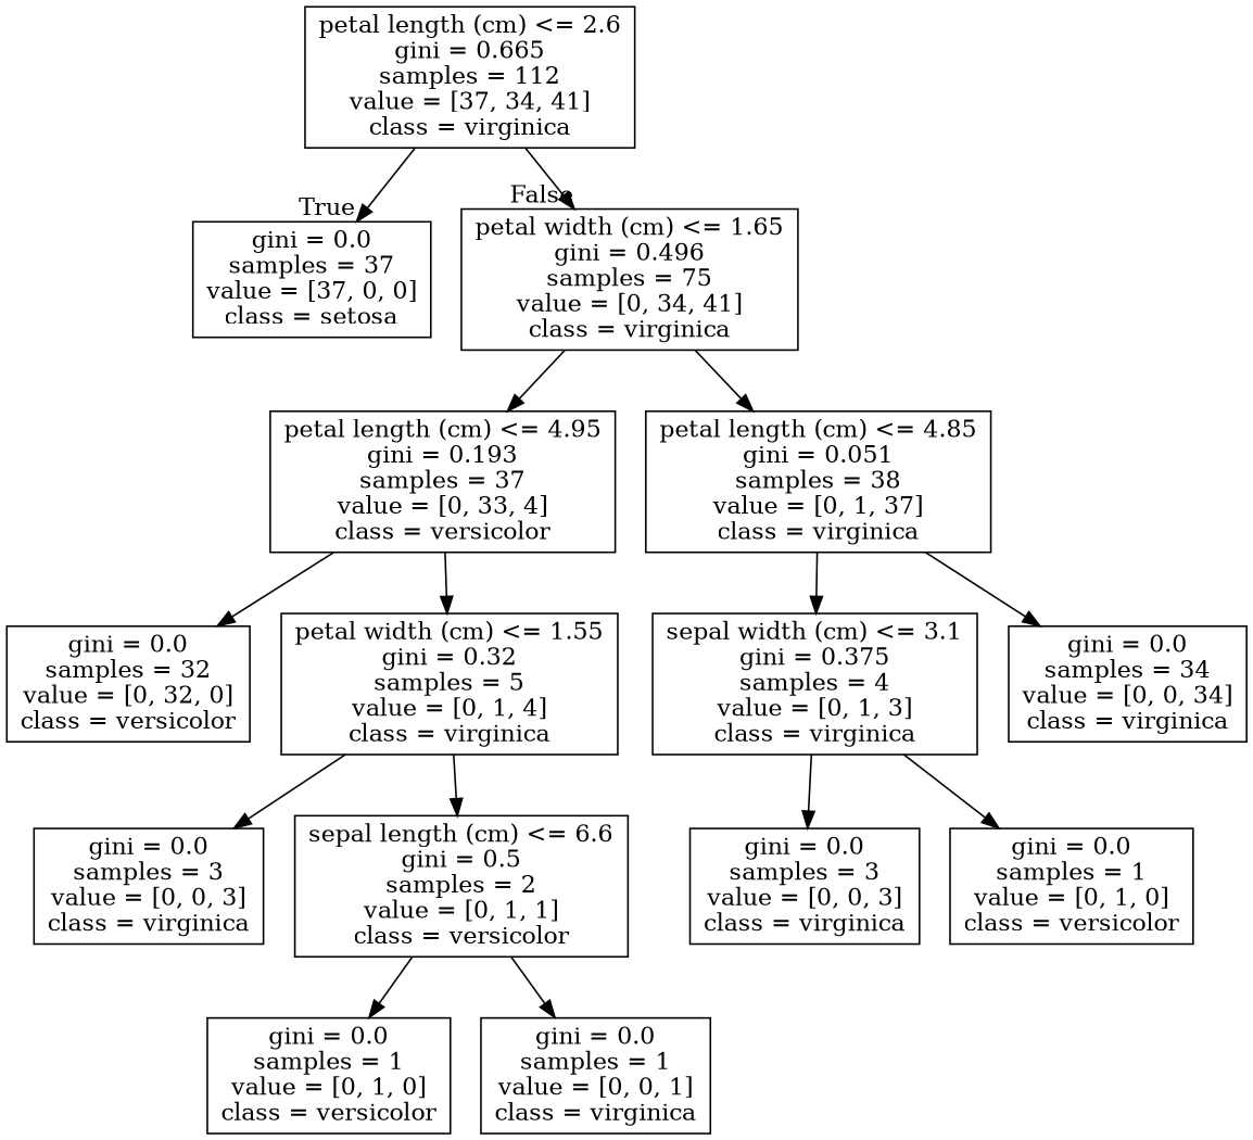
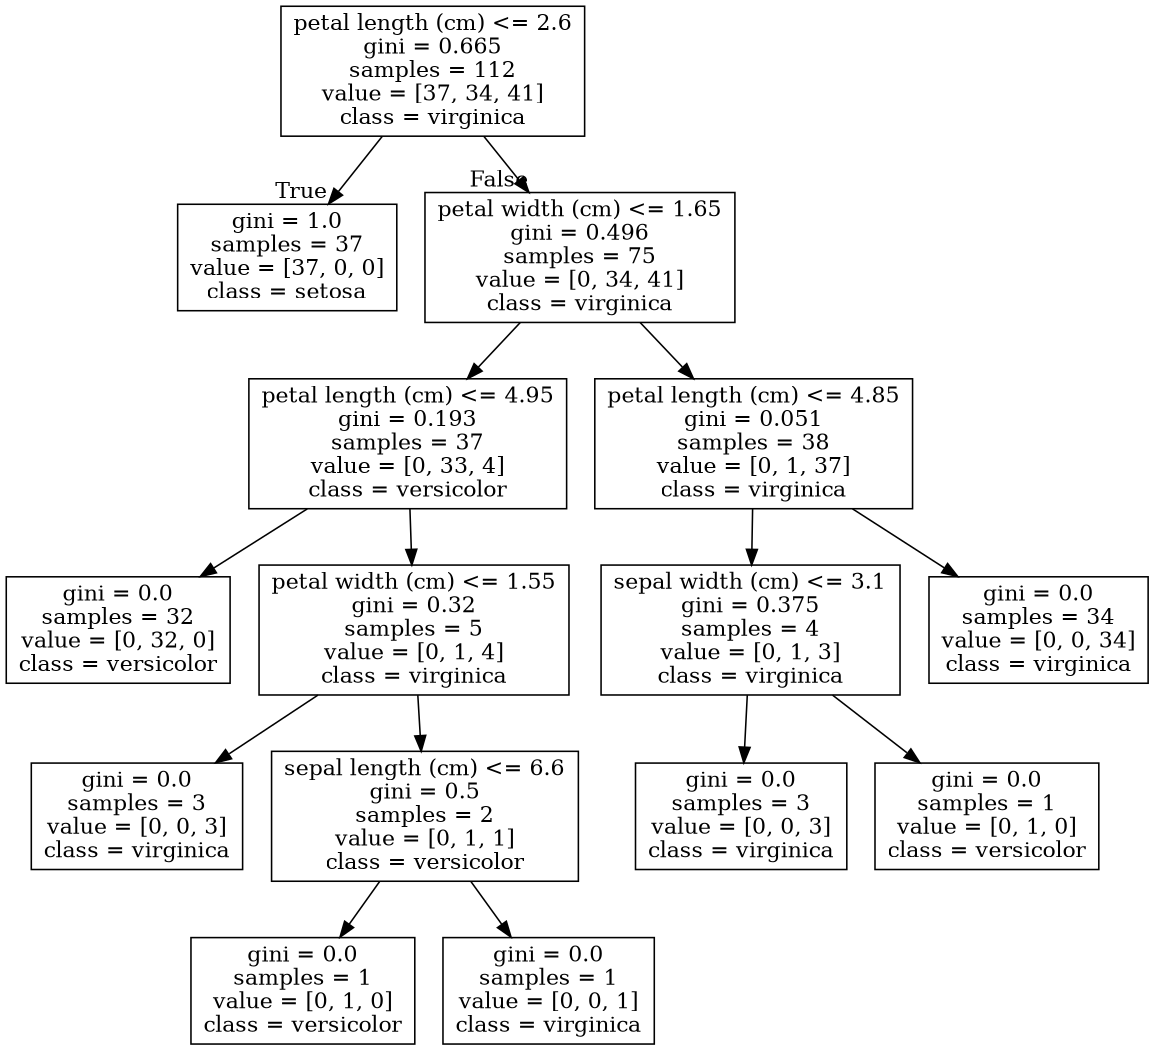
  digraph {
    node [shape=box]
    n1 [label="petal length (cm) <= 2.6\ngini = 0.665\nsamples = 112\nvalue = [37, 34, 41]\nclass = virginica"]
-   n2 [label="gini = 0.0\nsamples = 37\nvalue = [37, 0, 0]\nclass = setosa"]
+   n2 [label="gini = 1.0\nsamples = 37\nvalue = [37, 0, 0]\nclass = setosa"]
    n3 [label="petal width (cm) <= 1.65\ngini = 0.496\nsamples = 75\nvalue = [0, 34, 41]\nclass = virginica"]
    n4 [label="petal length (cm) <= 4.95\ngini = 0.193\nsamples = 37\nvalue = [0, 33, 4]\nclass = versicolor"]
    n5 [label="petal length (cm) <= 4.85\ngini = 0.051\nsamples = 38\nvalue = [0, 1, 37]\nclass = virginica"]
    n6 [label="gini = 0.0\nsamples = 32\nvalue = [0, 32, 0]\nclass = versicolor"]
    n7 [label="petal width (cm) <= 1.55\ngini = 0.32\nsamples = 5\nvalue = [0, 1, 4]\nclass = virginica"]
    n8 [label="gini = 0.0\nsamples = 3\nvalue = [0, 0, 3]\nclass = virginica"]
    n9 [label="sepal length (cm) <= 6.6\ngini = 0.5\nsamples = 2\nvalue = [0, 1, 1]\nclass = versicolor"]
    n10 [label="gini = 0.0\nsamples = 1\nvalue = [0, 1, 0]\nclass = versicolor"]
    n11 [label="gini = 0.0\nsamples = 1\nvalue = [0, 0, 1]\nclass = virginica"]
    n12 [label="sepal width (cm) <= 3.1\ngini = 0.375\nsamples = 4\nvalue = [0, 1, 3]\nclass = virginica"]
    n13 [label="gini = 0.0\nsamples = 34\nvalue = [0, 0, 34]\nclass = virginica"]
    n14 [label="gini = 0.0\nsamples = 3\nvalue = [0, 0, 3]\nclass = virginica"]
    n15 [label="gini = 0.0\nsamples = 1\nvalue = [0, 1, 0]\nclass = versicolor"]
    n1 -> n2 [headlabel=True labelangle=45 labeldistance=2.5]
    n1 -> n3 [headlabel=False labelangle=-45 labeldistance=2.5]
    n3 -> n4
    n3 -> n5
    n4 -> n6
    n4 -> n7
    n5 -> n12
    n5 -> n13
    n7 -> n8
    n7 -> n9
    n9 -> n10
    n9 -> n11
    n12 -> n14
    n12 -> n15
  }
